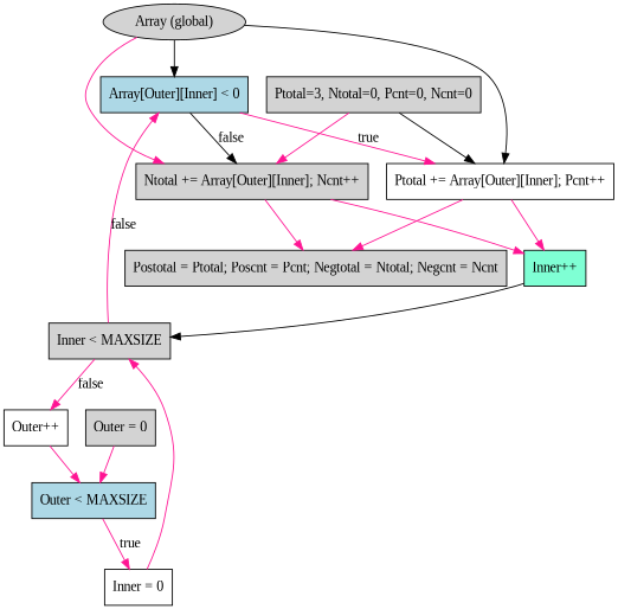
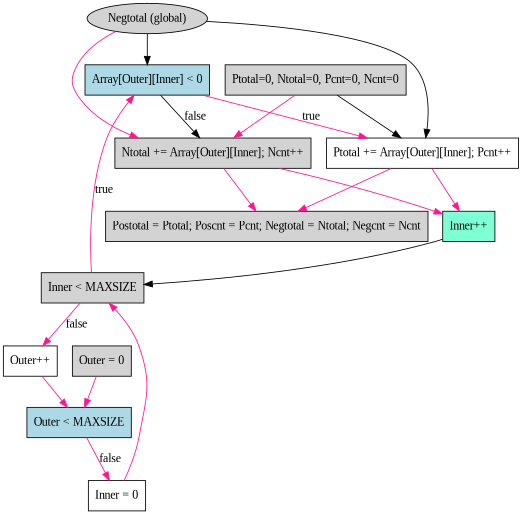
  digraph {
    fontname="Liberation Serif"
    node [fillcolor=lightgrey fontname="Liberation Serif" shape=box style=filled]
    edge [color=deeppink fontname="Liberation Serif"]
-   n1 [label="Array (global)" shape=ellipse]
+   n1 [label="Negtotal (global)" shape=ellipse]
    n2 [fillcolor=lightblue label="Array[Outer][Inner] < 0"]
    n3 [fillcolor=white label="Ptotal += Array[Outer][Inner]; Pcnt++"]
    n4 [label="Ntotal += Array[Outer][Inner]; Ncnt++"]
    n5 [fillcolor=aquamarine label="Inner++"]
    n6 [label="Postotal = Ptotal; Poscnt = Pcnt; Negtotal = Ntotal; Negcnt = Ncnt"]
-   n7 [label="Ptotal=3, Ntotal=0, Pcnt=0, Ncnt=0"]
+   n7 [label="Ptotal=0, Ntotal=0, Pcnt=0, Ncnt=0"]
    n8 [label="Outer = 0"]
    n9 [fillcolor=lightblue label="Outer < MAXSIZE"]
    n10 [fillcolor=white label="Inner = 0"]
    n11 [label="Inner < MAXSIZE"]
    n12 [fillcolor=white label="Outer++"]
    n1 -> n2 [color=black]
    n1 -> n3 [color=black]
    n1 -> n4
    n2 -> n3 [label=true]
    n2 -> n4 [color=black label=false]
    n3 -> n5
    n3 -> n6
    n4 -> n5
    n4 -> n6
    n5 -> n11 [color=black]
    n7 -> n3 [color=black]
    n7 -> n4
    n8 -> n9
-   n9 -> n10 [label=true]
+   n9 -> n10 [label=false]
    n10 -> n11
-   n11 -> n2 [label=false]
+   n11 -> n2 [label=true]
    n11 -> n12 [label=false]
    n12 -> n9
  }
